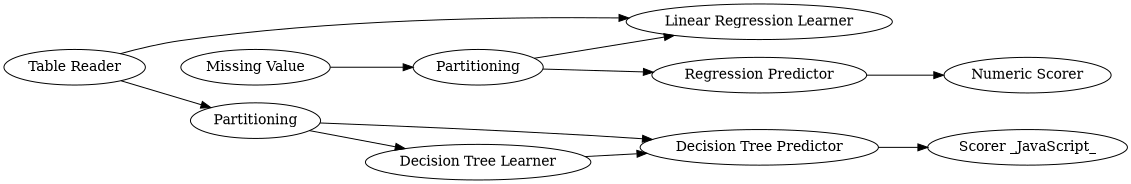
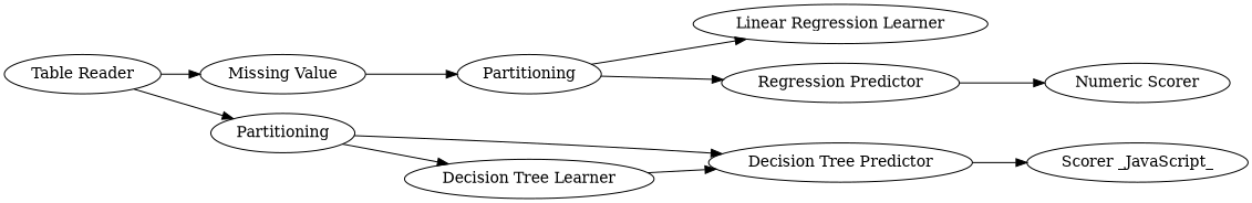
  digraph {
    rankdir=LR
    n1 [label=Partitioning]
    n2 [label="Linear Regression Learner"]
    n3 [label="Regression Predictor"]
    n4 [label="Numeric Scorer"]
    n5 [label="Missing Value"]
    n6 [label="Table Reader"]
    n7 [label=Partitioning]
    n8 [label="Decision Tree Predictor"]
    n9 [label="Decision Tree Learner"]
    n10 [label="Scorer _JavaScript_"]
    n1 -> n2
    n1 -> n3
    n3 -> n4
    n5 -> n1
-   n6 -> n2
+   n6 -> n5
    n6 -> n7
    n7 -> n8
    n7 -> n9
    n8 -> n10
    n9 -> n8
  }
